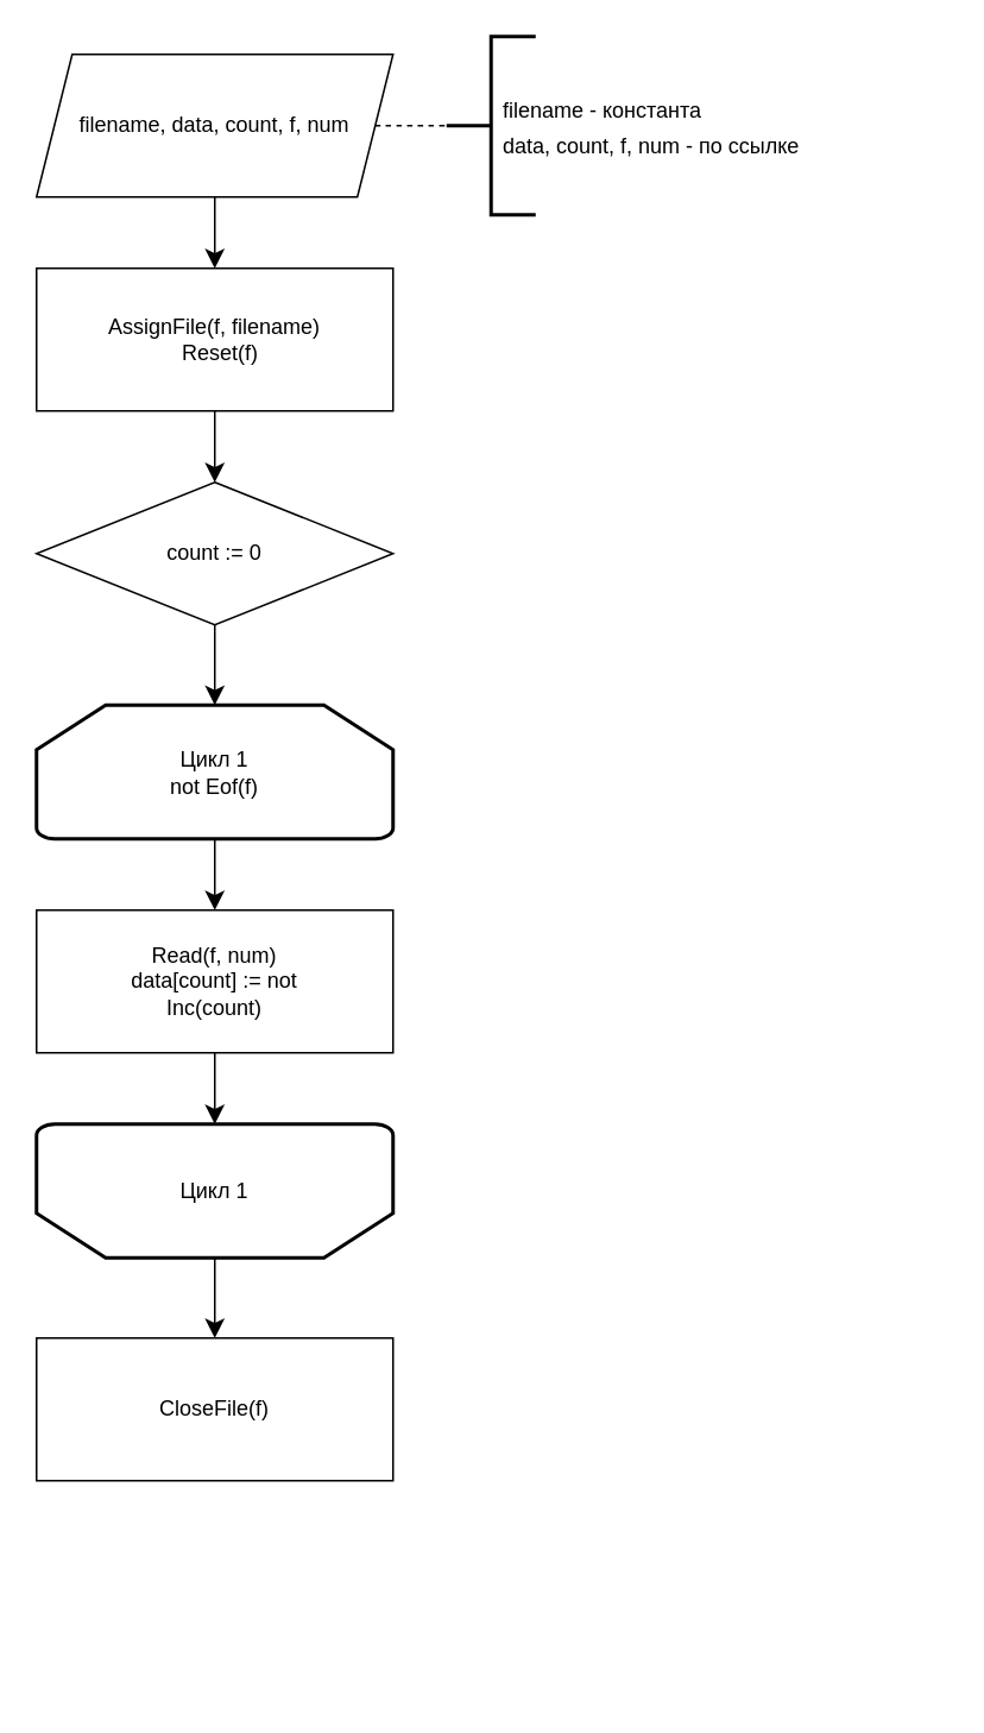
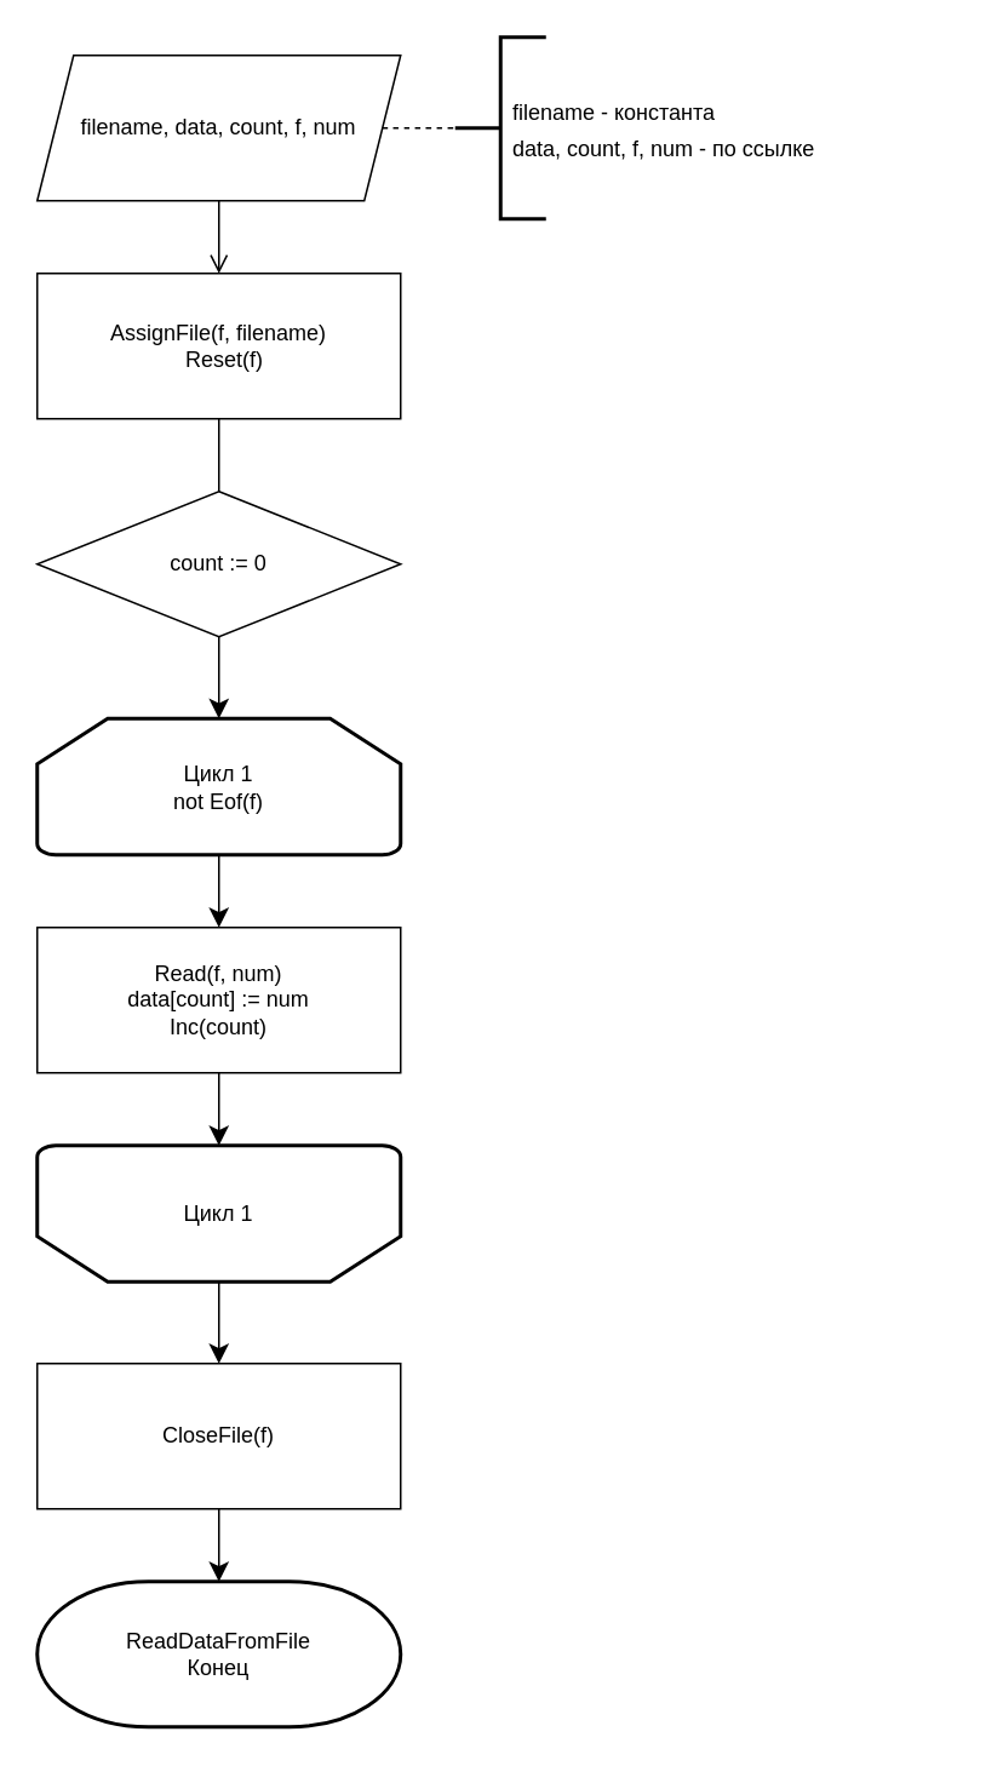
  <mxCell id="0" />
  <mxCell id="1" parent="0" />
- <mxCell id="2" value="" style="edgeStyle=none;curved=1;rounded=0;orthogonalLoop=1;jettySize=auto;html=1;fontSize=12;startSize=8;endSize=8;" edge="1" parent="1" source="3" target="8"><mxGeometry relative="1" as="geometry" /></mxCell>
+ <mxCell id="2" value="" style="edgeStyle=none;curved=1;rounded=0;orthogonalLoop=1;jettySize=auto;html=1;fontSize=12;startSize=8;endSize=8;endArrow=open;" edge="1" parent="1" source="3" target="8"><mxGeometry relative="1" as="geometry" /></mxCell>
  <mxCell id="3" value="filename, data, count, f, num" style="shape=parallelogram;perimeter=parallelogramPerimeter;whiteSpace=wrap;html=1;fixedSize=1;" vertex="1" parent="1"><mxGeometry x="20" y="30" width="200" height="80" as="geometry" /></mxCell>
  <mxCell id="4" value="" style="endArrow=none;dashed=1;html=1;rounded=0;fontSize=12;startSize=8;endSize=8;curved=1;exitX=1;exitY=0.5;exitDx=0;exitDy=0;" edge="1" parent="1" source="3"><mxGeometry width="50" height="50" relative="1" as="geometry"><mxPoint x="240" y="380" as="sourcePoint" /><mxPoint x="260" y="70" as="targetPoint" /></mxGeometry></mxCell>
  <mxCell id="5" value="" style="strokeWidth=2;html=1;shape=mxgraph.flowchart.annotation_2;align=left;labelPosition=right;pointerEvents=1;" vertex="1" parent="1"><mxGeometry x="250" y="20" width="50" height="100" as="geometry" /></mxCell>
  <mxCell id="6" value="&lt;span style=&quot;font-size: 12px;&quot;&gt;filename - константа&lt;/span&gt;&lt;div&gt;&lt;span style=&quot;font-size: 12px;&quot;&gt;data, count, f, num - по ссылке&lt;/span&gt;&lt;/div&gt;" style="text;html=1;align=left;verticalAlign=middle;whiteSpace=wrap;rounded=0;fontSize=16;" vertex="1" parent="1"><mxGeometry x="280" y="20" width="250" height="100" as="geometry" /></mxCell>
- <mxCell id="7" value="" style="edgeStyle=none;curved=1;rounded=0;orthogonalLoop=1;jettySize=auto;html=1;fontSize=12;startSize=8;endSize=8;" edge="1" parent="1" source="8" target="10"><mxGeometry relative="1" as="geometry" /></mxCell>
+ <mxCell id="7" value="" style="edgeStyle=none;curved=1;rounded=0;orthogonalLoop=1;jettySize=auto;html=1;fontSize=12;startSize=8;endSize=8;endArrow=none;" edge="1" parent="1" source="8" target="10"><mxGeometry relative="1" as="geometry" /></mxCell>
  <mxCell id="8" value="&lt;div&gt;AssignFile(f, filename)&lt;/div&gt;&lt;div&gt;&amp;nbsp; Reset(f)&lt;/div&gt;" style="rounded=0;whiteSpace=wrap;html=1;" vertex="1" parent="1"><mxGeometry x="20" y="150" width="200" height="80" as="geometry" /></mxCell>
  <mxCell id="9" value="" style="edgeStyle=none;curved=1;rounded=0;orthogonalLoop=1;jettySize=auto;html=1;fontSize=12;startSize=8;endSize=8;" edge="1" parent="1" source="10" target="12"><mxGeometry relative="1" as="geometry" /></mxCell>
  <mxCell id="10" value="count := 0" style="rhombus;whiteSpace=wrap;html=1;" vertex="1" parent="1"><mxGeometry x="20" y="270" width="200" height="80" as="geometry" /></mxCell>
  <mxCell id="11" value="" style="edgeStyle=none;curved=1;rounded=0;orthogonalLoop=1;jettySize=auto;html=1;fontSize=12;startSize=8;endSize=8;" edge="1" parent="1" source="12" target="14"><mxGeometry relative="1" as="geometry" /></mxCell>
  <mxCell id="12" value="Цикл 1&lt;div&gt;not Eof(f)&lt;/div&gt;" style="strokeWidth=2;html=1;shape=mxgraph.flowchart.loop_limit;whiteSpace=wrap;" vertex="1" parent="1"><mxGeometry x="20" y="395" width="200" height="75" as="geometry" /></mxCell>
  <mxCell id="13" value="" style="edgeStyle=none;curved=1;rounded=0;orthogonalLoop=1;jettySize=auto;html=1;fontSize=12;startSize=8;endSize=8;" edge="1" parent="1" source="14" target="16"><mxGeometry relative="1" as="geometry" /></mxCell>
- <mxCell id="14" value="&lt;div&gt;Read(f, num)&lt;/div&gt;&lt;div&gt;&lt;span style=&quot;background-color: initial;&quot;&gt;data[count] := not&lt;/span&gt;&lt;/div&gt;&lt;div&gt;&lt;span style=&quot;background-color: initial;&quot;&gt;Inc(count)&lt;/span&gt;&lt;/div&gt;" style="rounded=0;whiteSpace=wrap;html=1;" vertex="1" parent="1"><mxGeometry x="20" y="510" width="200" height="80" as="geometry" /></mxCell>
+ <mxCell id="14" value="&lt;div&gt;Read(f, num)&lt;/div&gt;&lt;div&gt;&lt;span style=&quot;background-color: initial;&quot;&gt;data[count] := num&lt;/span&gt;&lt;/div&gt;&lt;div&gt;&lt;span style=&quot;background-color: initial;&quot;&gt;Inc(count)&lt;/span&gt;&lt;/div&gt;" style="rounded=0;whiteSpace=wrap;html=1;" vertex="1" parent="1"><mxGeometry x="20" y="510" width="200" height="80" as="geometry" /></mxCell>
  <mxCell id="15" value="" style="edgeStyle=none;curved=1;rounded=0;orthogonalLoop=1;jettySize=auto;html=1;fontSize=12;startSize=8;endSize=8;" edge="1" parent="1" source="16" target="18"><mxGeometry relative="1" as="geometry" /></mxCell>
  <mxCell id="16" value="Цикл 1" style="strokeWidth=2;html=1;shape=mxgraph.flowchart.loop_limit;whiteSpace=wrap;direction=west;" vertex="1" parent="1"><mxGeometry x="20" y="630" width="200" height="75" as="geometry" /></mxCell>
+ <mxCell id="17" value="" style="edgeStyle=none;curved=1;rounded=0;orthogonalLoop=1;jettySize=auto;html=1;fontSize=12;startSize=8;endSize=8;" edge="1" parent="1" source="18" target="19"><mxGeometry relative="1" as="geometry" /></mxCell>
  <mxCell id="18" value="CloseFile(f)" style="rounded=0;whiteSpace=wrap;html=1;" vertex="1" parent="1"><mxGeometry x="20" y="750" width="200" height="80" as="geometry" /></mxCell>
+ <mxCell id="19" value="ReadDataFromFile&lt;div&gt;Конец&lt;/div&gt;" style="strokeWidth=2;html=1;shape=mxgraph.flowchart.terminator;whiteSpace=wrap;" vertex="1" parent="1"><mxGeometry x="20" y="870" width="200" height="80" as="geometry" /></mxCell>
